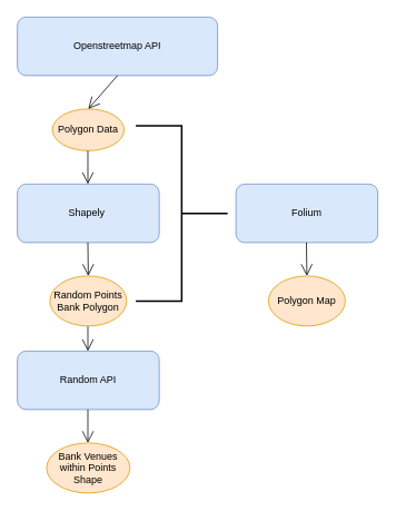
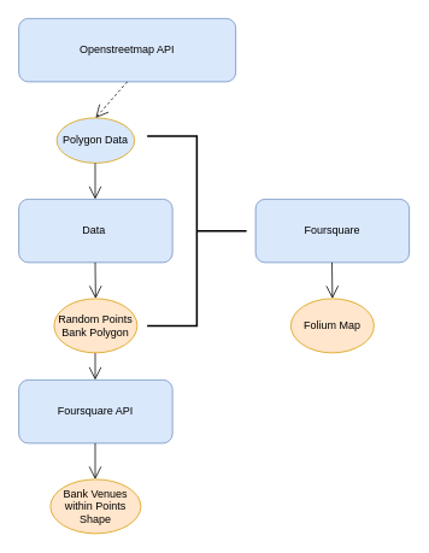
  <mxCell id="0" />
  <mxCell id="1" parent="0" />
  <mxCell id="2" value="Openstreetmap API" style="rounded=1;whiteSpace=wrap;html=1;fillColor=#dae8fc;strokeColor=#6c8ebf;" vertex="1" parent="1"><mxGeometry x="20" y="20" width="240" height="70" as="geometry" /></mxCell>
- <mxCell id="3" value="Polygon Data" style="ellipse;whiteSpace=wrap;html=1;fillColor=#ffe6cc;strokeColor=#d79b00;" vertex="1" parent="1"><mxGeometry x="62" y="130" width="86" height="50" as="geometry" /></mxCell>
- <mxCell id="4" value="Shapely&amp;nbsp;" style="rounded=1;whiteSpace=wrap;html=1;fillColor=#dae8fc;strokeColor=#6c8ebf;" vertex="1" parent="1"><mxGeometry x="20" y="220" width="170" height="70" as="geometry" /></mxCell>
- <mxCell id="5" value="" style="endArrow=open;endFill=1;endSize=12;html=1;exitX=0.5;exitY=1;exitDx=0;exitDy=0;entryX=0.5;entryY=0;entryDx=0;entryDy=0;" edge="1" parent="1" source="2" target="3"><mxGeometry width="160" relative="1" as="geometry"><mxPoint x="2" y="200" as="sourcePoint" /><mxPoint x="162" y="200" as="targetPoint" /></mxGeometry></mxCell>
+ <mxCell id="3" value="Polygon Data" style="ellipse;whiteSpace=wrap;html=1;fillColor=#dae8fc;strokeColor=#d79b00;" vertex="1" parent="1"><mxGeometry x="62" y="130" width="86" height="50" as="geometry" /></mxCell>
+ <mxCell id="4" value="Data&amp;nbsp;" style="rounded=1;whiteSpace=wrap;html=1;fillColor=#dae8fc;strokeColor=#6c8ebf;" vertex="1" parent="1"><mxGeometry x="20" y="220" width="170" height="70" as="geometry" /></mxCell>
+ <mxCell id="5" value="" style="endArrow=open;endFill=1;endSize=12;html=1;exitX=0.5;exitY=1;exitDx=0;exitDy=0;entryX=0.5;entryY=0;entryDx=0;entryDy=0;dashed=1;" edge="1" parent="1" source="2" target="3"><mxGeometry width="160" relative="1" as="geometry"><mxPoint x="2" y="200" as="sourcePoint" /><mxPoint x="162" y="200" as="targetPoint" /></mxGeometry></mxCell>
  <mxCell id="6" value="" style="endArrow=open;endFill=1;endSize=12;html=1;exitX=0.5;exitY=1;exitDx=0;exitDy=0;entryX=0.5;entryY=0;entryDx=0;entryDy=0;" edge="1" parent="1"><mxGeometry width="160" relative="1" as="geometry"><mxPoint x="104.5" y="180" as="sourcePoint" /><mxPoint x="104.5" y="220" as="targetPoint" /></mxGeometry></mxCell>
  <mxCell id="7" value="" style="endArrow=open;endFill=1;endSize=12;html=1;exitX=0.5;exitY=1;exitDx=0;exitDy=0;entryX=0.5;entryY=0;entryDx=0;entryDy=0;" edge="1" parent="1"><mxGeometry width="160" relative="1" as="geometry"><mxPoint x="104.5" y="380" as="sourcePoint" /><mxPoint x="104.5" y="420" as="targetPoint" /></mxGeometry></mxCell>
  <mxCell id="8" value="" style="endArrow=open;endFill=1;endSize=12;html=1;exitX=0.5;exitY=1;exitDx=0;exitDy=0;entryX=0.5;entryY=0;entryDx=0;entryDy=0;" edge="1" parent="1" source="9"><mxGeometry width="160" relative="1" as="geometry"><mxPoint x="104.5" y="290" as="sourcePoint" /><mxPoint x="104.5" y="330" as="targetPoint" /></mxGeometry></mxCell>
  <mxCell id="9" value="Random Points Bank Polygon" style="ellipse;whiteSpace=wrap;html=1;fillColor=#ffe6cc;strokeColor=#d79b00;" vertex="1" parent="1"><mxGeometry x="59" y="330" width="92" height="60" as="geometry" /></mxCell>
  <mxCell id="10" value="" style="endArrow=open;endFill=1;endSize=12;html=1;exitX=0.5;exitY=1;exitDx=0;exitDy=0;entryX=0.5;entryY=0;entryDx=0;entryDy=0;" edge="1" parent="1" target="9"><mxGeometry width="160" relative="1" as="geometry"><mxPoint x="104.5" y="290" as="sourcePoint" /><mxPoint x="104.5" y="330" as="targetPoint" /></mxGeometry></mxCell>
- <mxCell id="11" value="Random API" style="rounded=1;whiteSpace=wrap;html=1;fillColor=#dae8fc;strokeColor=#6c8ebf;" vertex="1" parent="1"><mxGeometry x="20" y="420" width="170" height="70" as="geometry" /></mxCell>
+ <mxCell id="11" value="Foursquare API" style="rounded=1;whiteSpace=wrap;html=1;fillColor=#dae8fc;strokeColor=#6c8ebf;" vertex="1" parent="1"><mxGeometry x="20" y="420" width="170" height="70" as="geometry" /></mxCell>
  <mxCell id="12" value="Bank Venues within Points Shape" style="ellipse;whiteSpace=wrap;html=1;fillColor=#ffe6cc;strokeColor=#d79b00;" vertex="1" parent="1"><mxGeometry x="55" y="530" width="100" height="60" as="geometry" /></mxCell>
  <mxCell id="13" value="" style="endArrow=open;endFill=1;endSize=12;html=1;exitX=0.5;exitY=1;exitDx=0;exitDy=0;entryX=0.5;entryY=0;entryDx=0;entryDy=0;" edge="1" parent="1"><mxGeometry width="160" relative="1" as="geometry"><mxPoint x="104.5" y="490" as="sourcePoint" /><mxPoint x="104.5" y="530" as="targetPoint" /></mxGeometry></mxCell>
  <mxCell id="14" value="" style="strokeWidth=2;html=1;shape=mxgraph.flowchart.annotation_2;align=left;labelPosition=right;pointerEvents=1;direction=west;fontSize=9;" vertex="1" parent="1"><mxGeometry x="162" y="150" width="110" height="210" as="geometry" /></mxCell>
- <mxCell id="15" value="Folium" style="rounded=1;whiteSpace=wrap;html=1;fillColor=#dae8fc;strokeColor=#6c8ebf;" vertex="1" parent="1"><mxGeometry x="282" y="220" width="170" height="70" as="geometry" /></mxCell>
+ <mxCell id="15" value="Foursquare" style="rounded=1;whiteSpace=wrap;html=1;fillColor=#dae8fc;strokeColor=#6c8ebf;" vertex="1" parent="1"><mxGeometry x="282" y="220" width="170" height="70" as="geometry" /></mxCell>
  <mxCell id="16" value="" style="endArrow=open;endFill=1;endSize=12;html=1;exitX=0.5;exitY=1;exitDx=0;exitDy=0;entryX=0.5;entryY=0;entryDx=0;entryDy=0;" edge="1" parent="1"><mxGeometry width="160" relative="1" as="geometry"><mxPoint x="366.5" y="290" as="sourcePoint" /><mxPoint x="367" y="330" as="targetPoint" /></mxGeometry></mxCell>
- <mxCell id="17" value="Polygon Map" style="ellipse;whiteSpace=wrap;html=1;fillColor=#ffe6cc;strokeColor=#d79b00;" vertex="1" parent="1"><mxGeometry x="321" y="330" width="92" height="60" as="geometry" /></mxCell>
+ <mxCell id="17" value="Folium Map" style="ellipse;whiteSpace=wrap;html=1;fillColor=#ffe6cc;strokeColor=#d79b00;" vertex="1" parent="1"><mxGeometry x="321" y="330" width="92" height="60" as="geometry" /></mxCell>
